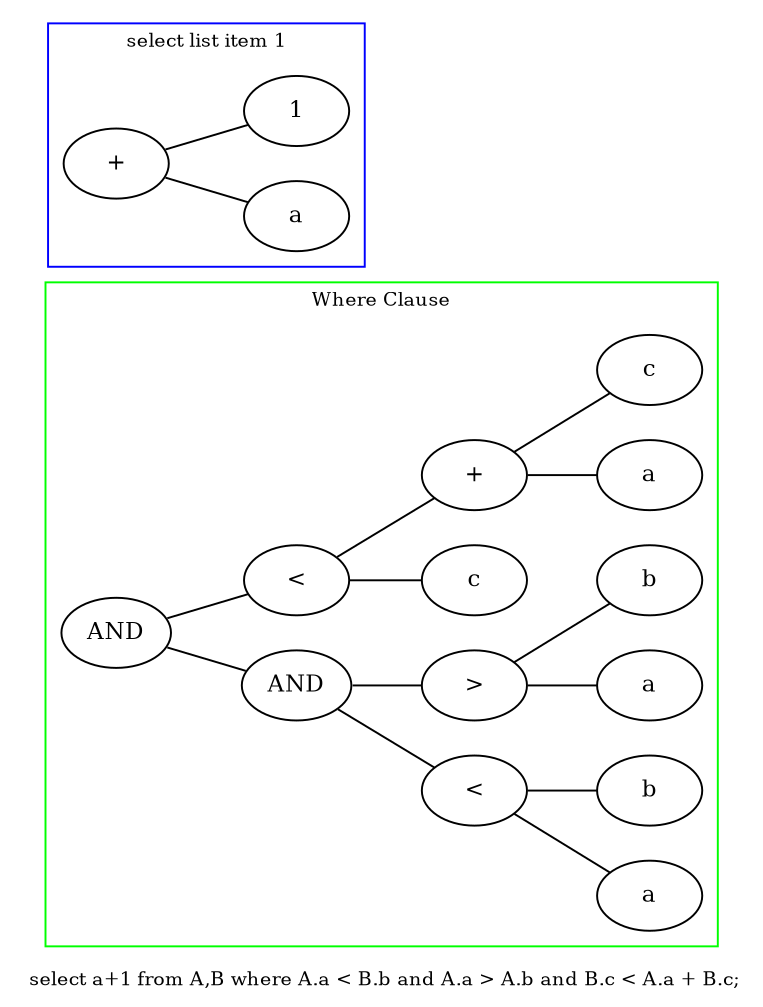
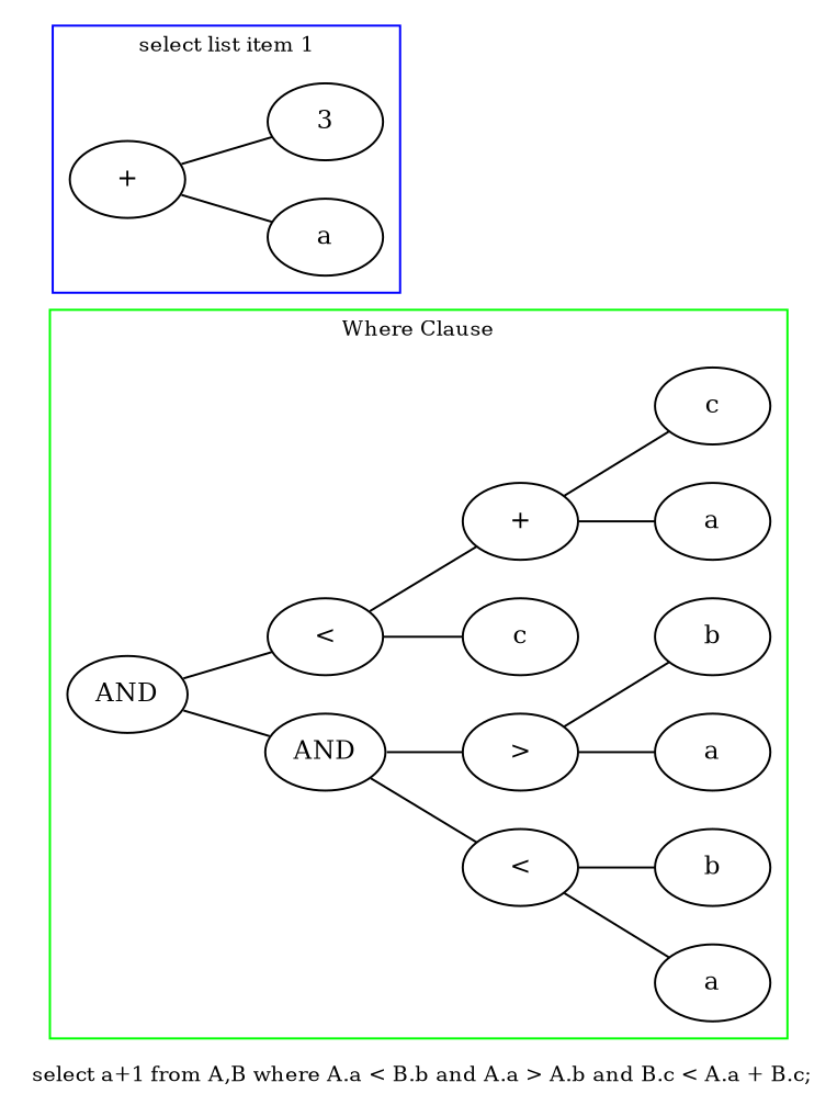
  graph {
    fontsize=10
    label=" select a+1 from A,B where A.a < B.b and A.a > A.b and B.c < A.a + B.c;"
    rankdir=LR
    node [fontsize=12]
    n1 [label=AND]
    n2 [label=AND]
    n3 [label="<"]
    n4 [label=a]
    n5 [label=b]
    n6 [label="<"]
    n7 [label=a]
    n8 [label=b]
    n9 [label=">"]
    n10 [label=c]
    n11 [label=a]
    n12 [label=c]
    n13 [label="+"]
    n14 [label="+"]
    n15 [label=a]
-   n16 [label=1]
+   n16 [label=3]
    subgraph cluster_1 {
      color=green
      label="Where Clause"
      n1
      n2
      n3
      n4
      n5
      n6
      n7
      n8
      n9
      n10
      n11
      n12
      n13
    }
    subgraph cluster_2 {
      color=blue
      label="select list item 1"
      n14
      n15
      n16
    }
    n1 -- n2
    n1 -- n3
    n2 -- n6
    n2 -- n9
    n3 -- n10
    n3 -- n13
    n6 -- n4
    n6 -- n5
    n9 -- n7
    n9 -- n8
    n13 -- n11
    n13 -- n12
    n14 -- n15
    n14 -- n16
  }
